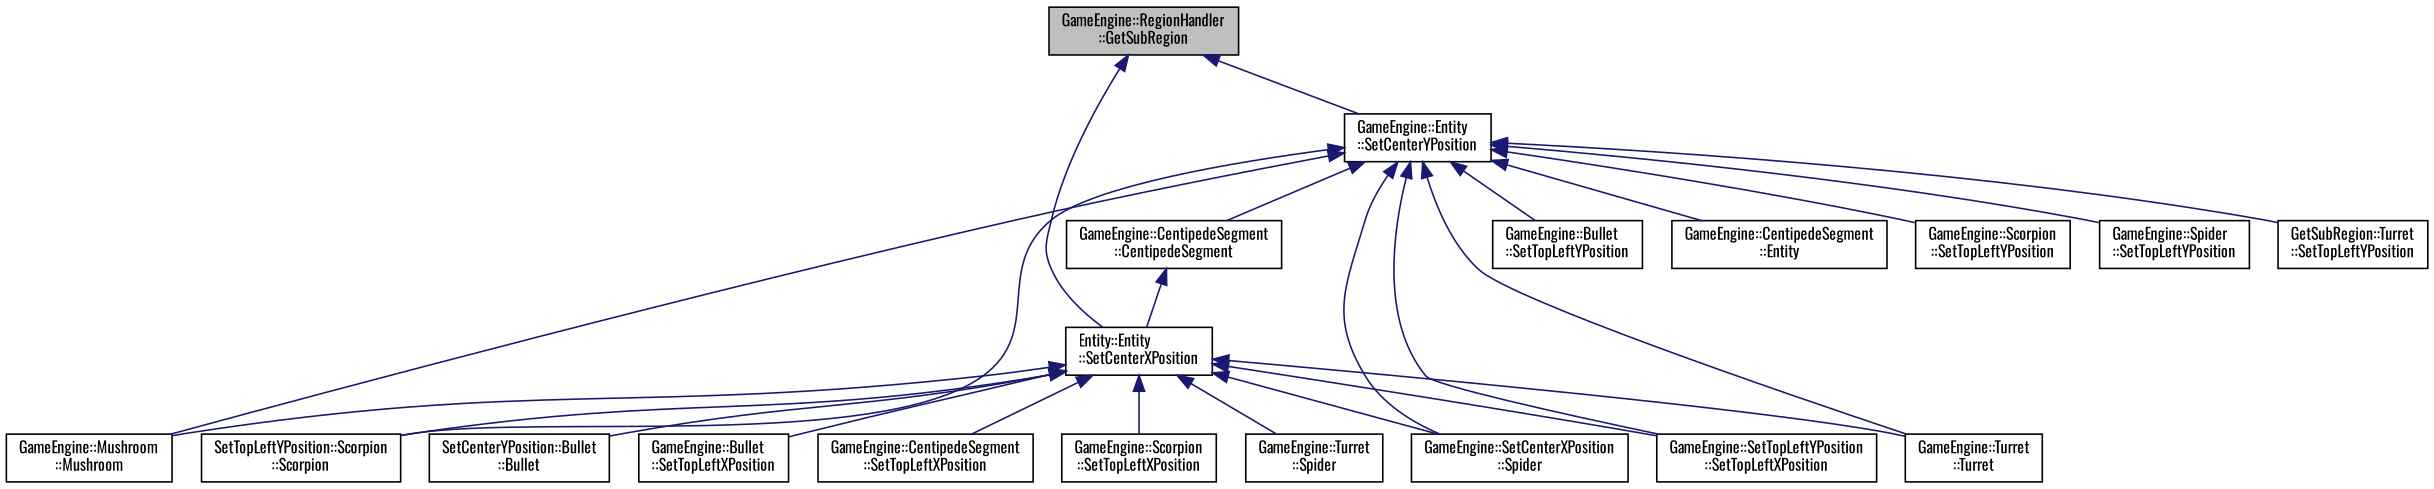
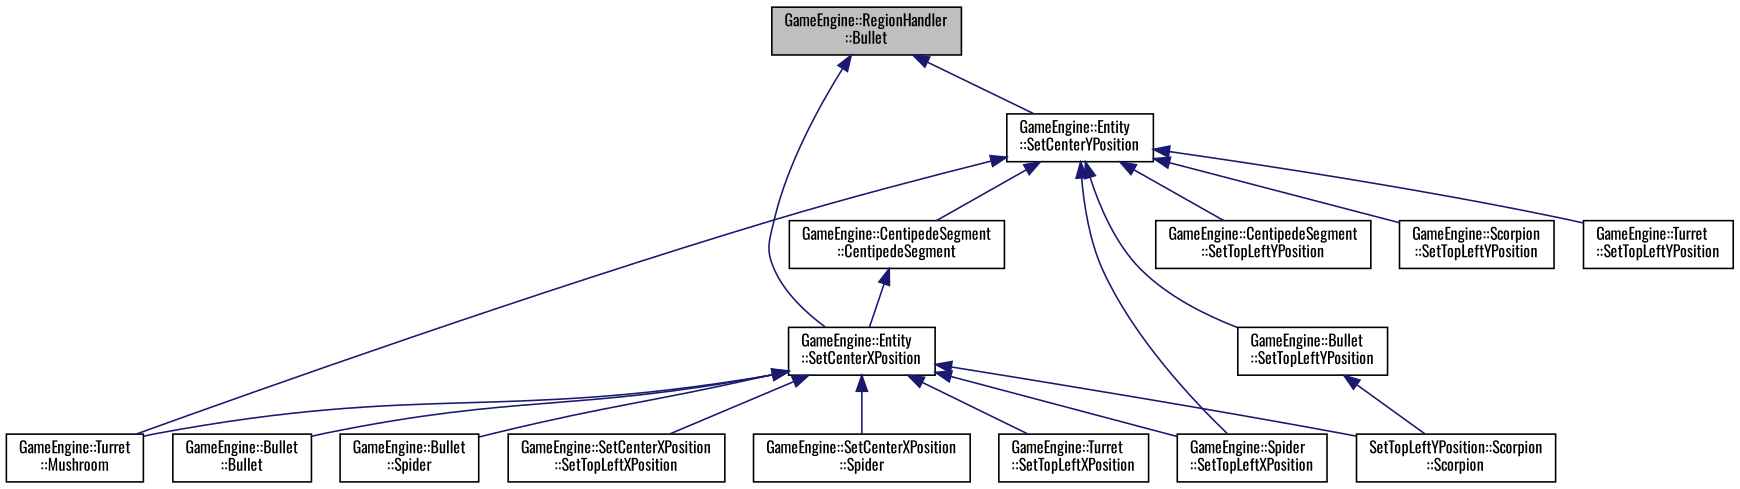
  digraph {
    fontname=Oswald
    rankdir=TB
    node [color=black fillcolor=white fontname=Oswald fontsize=10 shape=record style=filled]
    edge [color=midnightblue dir=back fontname=Oswald fontsize=10 labelfontname=Helvetica labelfontsize=10 style=solid]
-   n1 [fillcolor=grey75 fontcolor=black height=0.2 label="GameEngine::RegionHandler\l::GetSubRegion" width=0.4]
-   n2 [height=0.2 label="Entity::Entity\l::SetCenterXPosition" width=0.4]
+   n1 [fillcolor=grey75 fontcolor=black height=0.2 label="GameEngine::RegionHandler\l::Bullet" width=0.4]
+   n2 [height=0.2 label="GameEngine::Entity\l::SetCenterXPosition" width=0.4]
    n3 [height=0.2 label="GameEngine::Entity\l::SetCenterYPosition" width=0.4]
-   n4 [height=0.2 label="SetCenterYPosition::Bullet\l::Bullet" width=0.4]
-   n5 [height=0.2 label="GameEngine::Bullet\l::SetTopLeftXPosition" width=0.4]
-   n6 [height=0.2 label="GameEngine::CentipedeSegment\l::SetTopLeftXPosition" width=0.4]
-   n7 [height=0.2 label="GameEngine::Mushroom\l::Mushroom" width=0.4]
+   n4 [height=0.2 label="GameEngine::Bullet\l::Bullet" width=0.4]
+   n5 [height=0.2 label="GameEngine::Bullet\l::Spider" width=0.4]
+   n7 [height=0.2 label="GameEngine::Turret\l::Mushroom" width=0.4]
    n8 [height=0.2 label="SetTopLeftYPosition::Scorpion\l::Scorpion" width=0.4]
-   n9 [height=0.2 label="GameEngine::Scorpion\l::SetTopLeftXPosition" width=0.4]
+   n9 [height=0.2 label="GameEngine::SetCenterXPosition\l::SetTopLeftXPosition" width=0.4]
    n10 [height=0.2 label="GameEngine::SetCenterXPosition\l::Spider" width=0.4]
-   n11 [height=0.2 label="GameEngine::SetTopLeftYPosition\l::SetTopLeftXPosition" width=0.4]
-   n12 [height=0.2 label="GameEngine::Turret\l::Turret" width=0.4]
-   n13 [height=0.2 label="GameEngine::Turret\l::Spider" width=0.4]
+   n11 [height=0.2 label="GameEngine::Spider\l::SetTopLeftXPosition" width=0.4]
+   n13 [height=0.2 label="GameEngine::Turret\l::SetTopLeftXPosition" width=0.4]
    n14 [height=0.2 label="GameEngine::CentipedeSegment\l::CentipedeSegment" width=0.4]
    n15 [height=0.2 label="GameEngine::Bullet\l::SetTopLeftYPosition" width=0.4]
-   n16 [height=0.2 label="GameEngine::CentipedeSegment\l::Entity" width=0.4]
+   n16 [height=0.2 label="GameEngine::CentipedeSegment\l::SetTopLeftYPosition" width=0.4]
    n17 [height=0.2 label="GameEngine::Scorpion\l::SetTopLeftYPosition" width=0.4]
-   n18 [height=0.2 label="GameEngine::Spider\l::SetTopLeftYPosition" width=0.4]
-   n19 [height=0.2 label="GetSubRegion::Turret\l::SetTopLeftYPosition" width=0.4]
+   n19 [height=0.2 label="GameEngine::Turret\l::SetTopLeftYPosition" width=0.4]
    n1 -> n2
    n1 -> n3
    n2 -> n4
    n2 -> n5
-   n2 -> n6
    n2 -> n7
    n2 -> n8
    n2 -> n9
    n2 -> n10
    n2 -> n11
-   n2 -> n12
    n2 -> n13
    n3 -> n7
-   n3 -> n8
-   n3 -> n10
+   n15 -> n8
    n3 -> n11
-   n3 -> n12
    n3 -> n14
    n3 -> n15
    n3 -> n16
    n3 -> n17
-   n3 -> n18
    n3 -> n19
    n14 -> n2
  }
